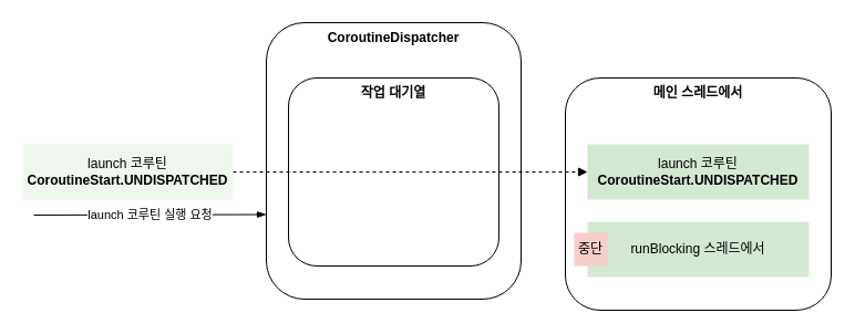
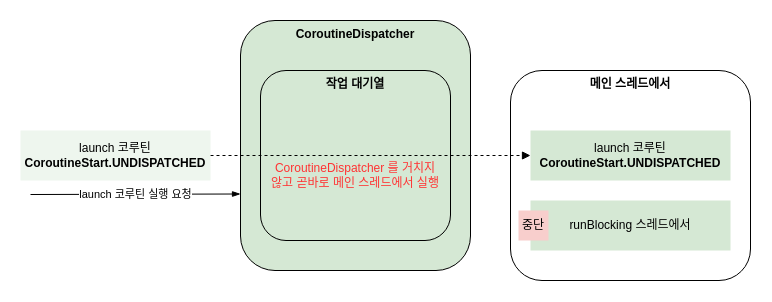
  <mxCell id="0" />
  <mxCell id="1" parent="0" />
  <mxCell id="2" value="메인 스레드에서" style="rounded=1;whiteSpace=wrap;html=1;fontStyle=1;verticalAlign=top;" vertex="1" parent="1"><mxGeometry x="510" y="70" width="240" height="210" as="geometry" /></mxCell>
- <mxCell id="3" value="CoroutineDispatcher" style="rounded=1;whiteSpace=wrap;html=1;fontStyle=1;verticalAlign=top;" vertex="1" parent="1"><mxGeometry x="240" y="20" width="230" height="250" as="geometry" /></mxCell>
- <mxCell id="4" value="작업 대기열" style="rounded=1;whiteSpace=wrap;html=1;fontStyle=1;verticalAlign=top;" vertex="1" parent="1"><mxGeometry x="260" y="70" width="190" height="170" as="geometry" /></mxCell>
+ <mxCell id="3" value="CoroutineDispatcher" style="rounded=1;whiteSpace=wrap;html=1;fontStyle=1;verticalAlign=top;fillColor=#d5e8d4;" vertex="1" parent="1"><mxGeometry x="240" y="20" width="230" height="250" as="geometry" /></mxCell>
+ <mxCell id="4" value="작업 대기열" style="rounded=1;whiteSpace=wrap;html=1;fontStyle=1;verticalAlign=top;fillColor=#d5e8d4;" vertex="1" parent="1"><mxGeometry x="260" y="70" width="190" height="170" as="geometry" /></mxCell>
  <mxCell id="5" value="launch 코루틴&lt;div&gt;&lt;b&gt;CoroutineStart.UNDISPATCHED&lt;/b&gt;&lt;/div&gt;" style="rounded=0;whiteSpace=wrap;html=1;fillColor=#d5e8d4;strokeColor=none;" vertex="1" parent="1"><mxGeometry x="530" y="130" width="200" height="50" as="geometry" /></mxCell>
+ <mxCell id="6" value="CoroutineDispatcher 를 거치지 않고 곧바로 메인 스레드에서 실행" style="text;html=1;align=center;verticalAlign=middle;whiteSpace=wrap;rounded=0;fontColor=#FF3333;" vertex="1" parent="1"><mxGeometry x="270" y="150" width="170" height="50" as="geometry" /></mxCell>
  <mxCell id="7" value="runBlocking 스레드에서" style="rounded=0;whiteSpace=wrap;html=1;fillColor=#d5e8d4;strokeColor=none;" vertex="1" parent="1"><mxGeometry x="530" y="200" width="200" height="50" as="geometry" /></mxCell>
  <mxCell id="8" value="" style="endArrow=blockThin;html=1;rounded=0;entryX=0;entryY=0.75;entryDx=0;entryDy=0;endFill=1;" edge="1" parent="1"><mxGeometry width="50" height="50" relative="1" as="geometry"><mxPoint x="30" y="194" as="sourcePoint" /><mxPoint x="240" y="193.5" as="targetPoint" /></mxGeometry></mxCell>
  <mxCell id="9" value="launch 코루틴 실행 요청" style="edgeLabel;html=1;align=center;verticalAlign=middle;resizable=0;points=[];" vertex="1" connectable="0" parent="8"><mxGeometry x="-0.333" relative="1" as="geometry"><mxPoint x="35" as="offset" /></mxGeometry></mxCell>
  <mxCell id="10" style="edgeStyle=orthogonalEdgeStyle;rounded=0;orthogonalLoop=1;jettySize=auto;html=1;entryX=0;entryY=0.5;entryDx=0;entryDy=0;endArrow=block;endFill=1;dashed=1;" edge="1" parent="1" source="11" target="5"><mxGeometry relative="1" as="geometry" /></mxCell>
  <mxCell id="11" value="launch 코루틴&lt;div&gt;&lt;b&gt;CoroutineStart.UNDISPATCHED&lt;/b&gt;&lt;/div&gt;" style="rounded=0;whiteSpace=wrap;html=1;fillColor=#d5e8d4;strokeColor=none;opacity=40;" vertex="1" parent="1"><mxGeometry x="20" y="130" width="190" height="50" as="geometry" /></mxCell>
  <mxCell id="12" value="중단" style="text;html=1;align=center;verticalAlign=middle;whiteSpace=wrap;rounded=0;fillColor=#f8cecc;strokeColor=none;" vertex="1" parent="1"><mxGeometry x="518" y="210" width="30" height="30" as="geometry" /></mxCell>
